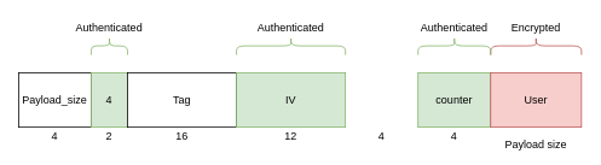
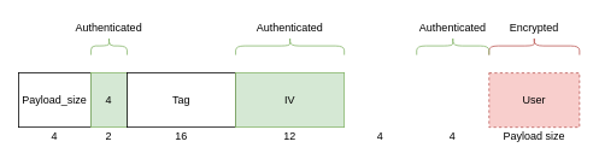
  <mxCell id="0" />
  <mxCell id="1" parent="0" />
  <mxCell id="2" value="Payload_size" style="rounded=0;whiteSpace=wrap;html=1;" vertex="1" parent="1"><mxGeometry x="20" y="80" width="80" height="60" as="geometry" /></mxCell>
  <mxCell id="3" value="4" style="rounded=0;whiteSpace=wrap;html=1;fillColor=#d5e8d4;strokeColor=#82b366;" vertex="1" parent="1"><mxGeometry x="100" y="80" width="40" height="60" as="geometry" /></mxCell>
  <mxCell id="4" value="Tag" style="rounded=0;whiteSpace=wrap;html=1;" vertex="1" parent="1"><mxGeometry x="140" y="80" width="120" height="60" as="geometry" /></mxCell>
  <mxCell id="5" value="IV" style="rounded=0;whiteSpace=wrap;html=1;fillColor=#d5e8d4;strokeColor=#82b366;" vertex="1" parent="1"><mxGeometry x="260" y="80" width="120" height="60" as="geometry" /></mxCell>
- <mxCell id="6" value="counter" style="rounded=0;whiteSpace=wrap;html=1;fillColor=#d5e8d4;strokeColor=#82b366;" vertex="1" parent="1"><mxGeometry x="460" y="80" width="80" height="60" as="geometry" /></mxCell>
- <mxCell id="7" value="User" style="rounded=0;whiteSpace=wrap;html=1;fillColor=#f8cecc;strokeColor=#b85450;" vertex="1" parent="1"><mxGeometry x="540" y="80" width="100" height="60" as="geometry" /></mxCell>
+ <mxCell id="7" value="User" style="rounded=0;whiteSpace=wrap;html=1;fillColor=#f8cecc;strokeColor=#b85450;dashed=1;" vertex="1" parent="1"><mxGeometry x="540" y="80" width="100" height="60" as="geometry" /></mxCell>
  <mxCell id="8" value="4" style="text;html=1;strokeColor=none;fillColor=none;align=center;verticalAlign=middle;whiteSpace=wrap;rounded=0;" vertex="1" parent="1"><mxGeometry x="40" y="140" width="40" height="20" as="geometry" /></mxCell>
  <mxCell id="9" value="2" style="text;html=1;strokeColor=none;fillColor=none;align=center;verticalAlign=middle;whiteSpace=wrap;rounded=0;" vertex="1" parent="1"><mxGeometry x="100" y="140" width="40" height="20" as="geometry" /></mxCell>
  <mxCell id="10" value="16" style="text;html=1;strokeColor=none;fillColor=none;align=center;verticalAlign=middle;whiteSpace=wrap;rounded=0;" vertex="1" parent="1"><mxGeometry x="180" y="140" width="40" height="20" as="geometry" /></mxCell>
  <mxCell id="11" value="12" style="text;html=1;strokeColor=none;fillColor=none;align=center;verticalAlign=middle;whiteSpace=wrap;rounded=0;" vertex="1" parent="1"><mxGeometry x="300" y="140" width="40" height="20" as="geometry" /></mxCell>
  <mxCell id="12" value="4" style="text;html=1;strokeColor=none;fillColor=none;align=center;verticalAlign=middle;whiteSpace=wrap;rounded=0;" vertex="1" parent="1"><mxGeometry x="400" y="140" width="40" height="20" as="geometry" /></mxCell>
- <mxCell id="13" value="Payload size" style="text;html=1;strokeColor=none;fillColor=none;align=center;verticalAlign=middle;whiteSpace=wrap;rounded=0;" vertex="1" parent="1"><mxGeometry x="545" y="150" width="90" height="20" as="geometry" /></mxCell>
+ <mxCell id="13" value="Payload size" style="text;html=1;strokeColor=none;fillColor=none;align=center;verticalAlign=middle;whiteSpace=wrap;rounded=0;" vertex="1" parent="1"><mxGeometry x="545" y="140" width="90" height="20" as="geometry" /></mxCell>
  <mxCell id="14" value="" style="shape=curlyBracket;whiteSpace=wrap;html=1;rounded=1;direction=south;fillColor=#d5e8d4;strokeColor=#82b366;" vertex="1" parent="1"><mxGeometry x="260" y="40" width="120" height="20" as="geometry" /></mxCell>
  <mxCell id="15" value="Authenticated" style="text;html=1;strokeColor=none;fillColor=none;align=center;verticalAlign=middle;whiteSpace=wrap;rounded=0;" vertex="1" parent="1"><mxGeometry x="300" y="20" width="40" height="20" as="geometry" /></mxCell>
  <mxCell id="16" value="" style="shape=curlyBracket;whiteSpace=wrap;html=1;rounded=1;direction=south;fillColor=#d5e8d4;strokeColor=#82b366;" vertex="1" parent="1"><mxGeometry x="100" y="40" width="40" height="20" as="geometry" /></mxCell>
  <mxCell id="17" value="Authenticated" style="text;html=1;strokeColor=none;fillColor=none;align=center;verticalAlign=middle;whiteSpace=wrap;rounded=0;" vertex="1" parent="1"><mxGeometry x="100" y="20" width="40" height="20" as="geometry" /></mxCell>
  <mxCell id="18" value="" style="shape=curlyBracket;whiteSpace=wrap;html=1;rounded=1;direction=south;fillColor=#f8cecc;strokeColor=#b85450;" vertex="1" parent="1"><mxGeometry x="540" y="40" width="100" height="20" as="geometry" /></mxCell>
  <mxCell id="19" value="Encrypted" style="text;html=1;strokeColor=none;fillColor=none;align=center;verticalAlign=middle;whiteSpace=wrap;rounded=0;" vertex="1" parent="1"><mxGeometry x="570" y="20" width="40" height="20" as="geometry" /></mxCell>
  <mxCell id="20" value="4" style="text;html=1;strokeColor=none;fillColor=none;align=center;verticalAlign=middle;whiteSpace=wrap;rounded=0;" vertex="1" parent="1"><mxGeometry x="480" y="140" width="40" height="20" as="geometry" /></mxCell>
  <mxCell id="21" value="" style="shape=curlyBracket;whiteSpace=wrap;html=1;rounded=1;direction=south;fillColor=#d5e8d4;strokeColor=#82b366;" vertex="1" parent="1"><mxGeometry x="460" y="40" width="80" height="20" as="geometry" /></mxCell>
  <mxCell id="22" value="Authenticated" style="text;html=1;strokeColor=none;fillColor=none;align=center;verticalAlign=middle;whiteSpace=wrap;rounded=0;" vertex="1" parent="1"><mxGeometry x="480" y="20" width="40" height="20" as="geometry" /></mxCell>
